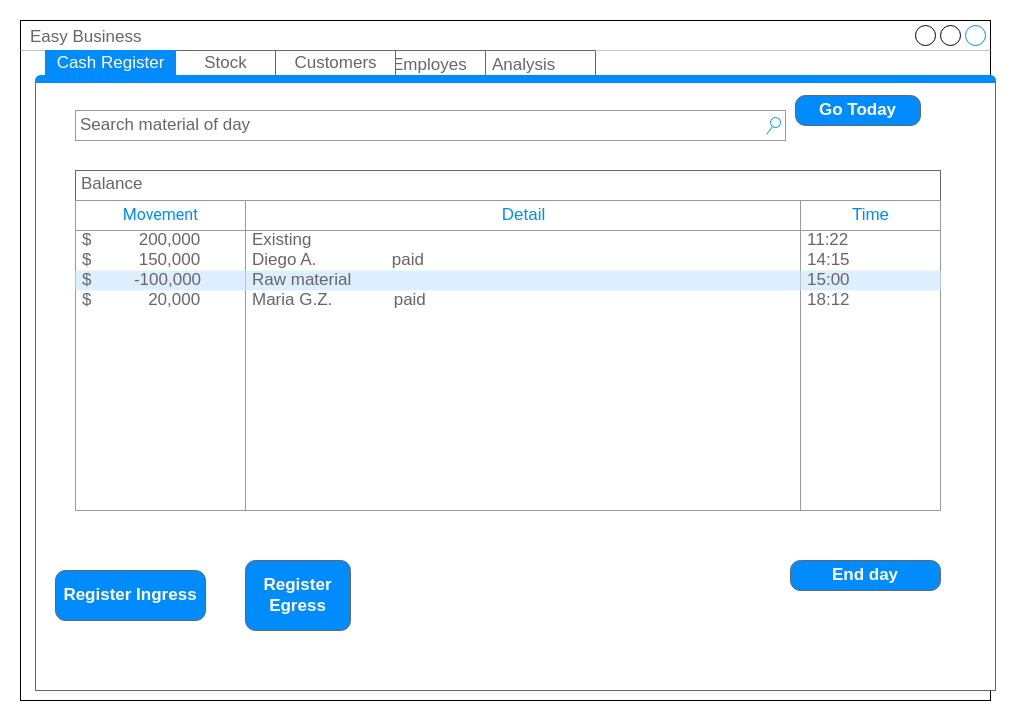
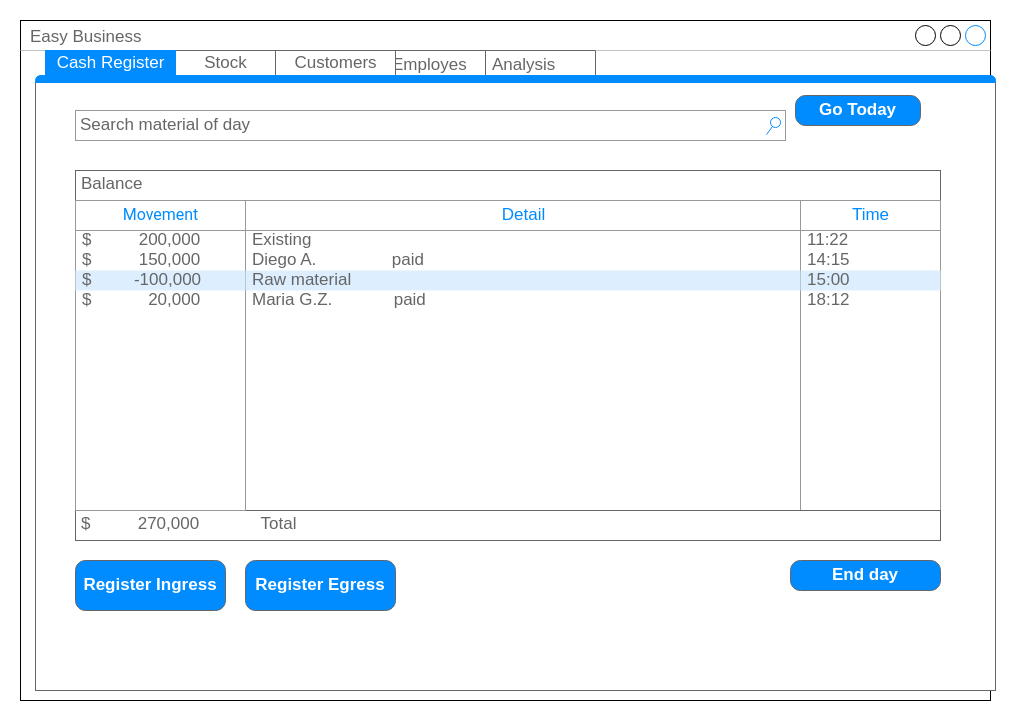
  <mxCell id="0" />
  <mxCell id="1" parent="0" />
  <mxCell id="2" value="Easy Business" style="strokeWidth=1;shadow=0;dashed=0;align=center;html=1;shape=mxgraph.mockup.containers.window;align=left;verticalAlign=top;spacingLeft=8;strokeColor2=#008cff;strokeColor3=#c4c4c4;fontColor=#666666;mainText=;fontSize=17;labelBackgroundColor=none;" vertex="1" parent="1"><mxGeometry x="20" y="20" width="970" height="680" as="geometry" /></mxCell>
  <mxCell id="3" value="Analysis" style="strokeWidth=1;shadow=0;dashed=0;align=center;html=1;shape=mxgraph.mockup.forms.uRect;fontSize=17;fontColor=#666666;align=left;spacingLeft=5;strokeColor=#666666;fillColor=#FFFFFF;" vertex="1" parent="1"><mxGeometry x="485" y="50" width="110" height="30" as="geometry" /></mxCell>
  <mxCell id="4" value="Employes" style="strokeWidth=1;shadow=0;dashed=0;align=center;html=1;shape=mxgraph.mockup.forms.uRect;fontSize=17;fontColor=#666666;align=left;spacingLeft=5;strokeColor=#666666;fillColor=#FFFFFF;" vertex="1" parent="1"><mxGeometry x="385" y="50" width="100" height="30" as="geometry" /></mxCell>
  <mxCell id="5" value="" style="strokeWidth=1;shadow=0;dashed=0;align=center;html=1;shape=mxgraph.mockup.containers.marginRect2;rectMarginTop=32;strokeColor=#666666;gradientColor=none;" vertex="1" parent="1"><mxGeometry x="35" y="50" width="960" height="640" as="geometry" /></mxCell>
  <mxCell id="6" value="Stock" style="strokeColor=inherit;fillColor=inherit;gradientColor=inherit;strokeWidth=1;shadow=0;dashed=0;align=center;html=1;shape=mxgraph.mockup.containers.rrect;rSize=0;fontSize=17;fontColor=#666666;gradientColor=none;" vertex="1" parent="5"><mxGeometry width="100" height="25" relative="1" as="geometry"><mxPoint x="140" as="offset" /></mxGeometry></mxCell>
  <mxCell id="7" value="Cash Register" style="strokeWidth=1;shadow=0;dashed=0;align=center;html=1;shape=mxgraph.mockup.containers.rrect;rSize=0;fontSize=17;fontColor=#ffffff;strokeColor=#008cff;fillColor=#008cff;" vertex="1" parent="5"><mxGeometry width="130" height="25" relative="1" as="geometry"><mxPoint x="10" as="offset" /></mxGeometry></mxCell>
  <mxCell id="8" value="Customers" style="strokeColor=inherit;fillColor=inherit;gradientColor=inherit;strokeWidth=1;shadow=0;dashed=0;align=center;html=1;shape=mxgraph.mockup.containers.rrect;rSize=0;fontSize=17;fontColor=#666666;gradientColor=none;" vertex="1" parent="5"><mxGeometry width="120" height="25" relative="1" as="geometry"><mxPoint x="240" as="offset" /></mxGeometry></mxCell>
  <mxCell id="9" value="" style="strokeWidth=1;shadow=0;dashed=0;align=center;html=1;shape=mxgraph.mockup.containers.topButton;rSize=5;strokeColor=#008cff;fillColor=#008cff;gradientColor=none;resizeWidth=1;movable=0;deletable=1;" vertex="1" parent="5"><mxGeometry width="960" height="7" relative="1" as="geometry"><mxPoint y="25" as="offset" /></mxGeometry></mxCell>
  <mxCell id="10" value="Balance" style="strokeWidth=1;shadow=0;dashed=0;align=center;html=1;shape=mxgraph.mockup.text.textBox;fontColor=#666666;align=left;fontSize=17;spacingLeft=4;spacingTop=-3;strokeColor=#666666;mainText=;fillColor=#FFFFFF;" vertex="1" parent="5"><mxGeometry x="40" y="120" width="865" height="30" as="geometry" /></mxCell>
  <mxCell id="11" value="" style="strokeWidth=1;shadow=0;dashed=0;align=center;html=1;shape=mxgraph.mockup.forms.rrect;rSize=0;strokeColor=#999999;fillColor=#ffffff;" vertex="1" parent="5"><mxGeometry x="210" y="150" width="555" height="310" as="geometry" /></mxCell>
  <mxCell id="12" value="Detail" style="strokeWidth=1;shadow=0;dashed=0;align=center;html=1;shape=mxgraph.mockup.forms.rrect;rSize=0;strokeColor=#999999;fontColor=#008cff;fontSize=17;fillColor=#ffffff;resizeWidth=1;" vertex="1" parent="11"><mxGeometry width="555.0" height="30" relative="1" as="geometry" /></mxCell>
  <mxCell id="13" value="Existing" style="strokeWidth=1;shadow=0;dashed=0;align=center;html=1;shape=mxgraph.mockup.forms.anchor;fontSize=17;fontColor=#666666;align=left;spacingLeft=5;resizeWidth=1;" vertex="1" parent="11"><mxGeometry width="555.0" height="20" relative="1" as="geometry"><mxPoint y="30" as="offset" /></mxGeometry></mxCell>
  <mxCell id="14" value="Diego A.&amp;nbsp; &amp;nbsp; &amp;nbsp; &amp;nbsp; &amp;nbsp; &amp;nbsp; &amp;nbsp; &amp;nbsp; paid" style="strokeWidth=1;shadow=0;dashed=0;align=center;html=1;shape=mxgraph.mockup.forms.anchor;fontSize=17;fontColor=#666666;align=left;spacingLeft=5;resizeWidth=1;" vertex="1" parent="11"><mxGeometry width="555.0" height="20" relative="1" as="geometry"><mxPoint y="50" as="offset" /></mxGeometry></mxCell>
  <mxCell id="15" value="Raw material" style="strokeWidth=1;shadow=0;dashed=0;align=center;html=1;shape=mxgraph.mockup.forms.rrect;rSize=0;fontSize=17;fontColor=#666666;align=left;spacingLeft=5;fillColor=#ddeeff;strokeColor=none;resizeWidth=1;" vertex="1" parent="11"><mxGeometry width="555.0" height="20" relative="1" as="geometry"><mxPoint y="70" as="offset" /></mxGeometry></mxCell>
  <mxCell id="16" value="Maria G.Z.&amp;nbsp; &amp;nbsp; &amp;nbsp; &amp;nbsp; &amp;nbsp; &amp;nbsp; &amp;nbsp;paid" style="strokeWidth=1;shadow=0;dashed=0;align=center;html=1;shape=mxgraph.mockup.forms.anchor;fontSize=17;fontColor=#666666;align=left;spacingLeft=5;resizeWidth=1;" vertex="1" parent="11"><mxGeometry width="555.0" height="20" relative="1" as="geometry"><mxPoint y="90" as="offset" /></mxGeometry></mxCell>
  <mxCell id="17" value="" style="strokeWidth=1;shadow=0;dashed=0;align=center;html=1;shape=mxgraph.mockup.forms.rrect;rSize=0;strokeColor=#999999;fillColor=#ffffff;" vertex="1" parent="5"><mxGeometry x="765" y="150" width="140" height="310" as="geometry" /></mxCell>
  <mxCell id="18" value="Time" style="strokeWidth=1;shadow=0;dashed=0;align=center;html=1;shape=mxgraph.mockup.forms.rrect;rSize=0;strokeColor=#999999;fontColor=#008cff;fontSize=17;fillColor=#ffffff;resizeWidth=1;" vertex="1" parent="17"><mxGeometry width="140" height="30" relative="1" as="geometry" /></mxCell>
  <mxCell id="19" value="11:22" style="strokeWidth=1;shadow=0;dashed=0;align=center;html=1;shape=mxgraph.mockup.forms.anchor;fontSize=17;fontColor=#666666;align=left;spacingLeft=5;resizeWidth=1;" vertex="1" parent="17"><mxGeometry width="140" height="20" relative="1" as="geometry"><mxPoint y="30" as="offset" /></mxGeometry></mxCell>
  <mxCell id="20" value="14:15" style="strokeWidth=1;shadow=0;dashed=0;align=center;html=1;shape=mxgraph.mockup.forms.anchor;fontSize=17;fontColor=#666666;align=left;spacingLeft=5;resizeWidth=1;" vertex="1" parent="17"><mxGeometry width="140" height="20" relative="1" as="geometry"><mxPoint y="50" as="offset" /></mxGeometry></mxCell>
  <mxCell id="21" value="15:00" style="strokeWidth=1;shadow=0;dashed=0;align=center;html=1;shape=mxgraph.mockup.forms.rrect;rSize=0;fontSize=17;fontColor=#666666;align=left;spacingLeft=5;fillColor=#ddeeff;strokeColor=none;resizeWidth=1;" vertex="1" parent="17"><mxGeometry width="140" height="20" relative="1" as="geometry"><mxPoint y="70" as="offset" /></mxGeometry></mxCell>
  <mxCell id="22" value="18:12" style="strokeWidth=1;shadow=0;dashed=0;align=center;html=1;shape=mxgraph.mockup.forms.anchor;fontSize=17;fontColor=#666666;align=left;spacingLeft=5;resizeWidth=1;" vertex="1" parent="17"><mxGeometry width="140" height="20" relative="1" as="geometry"><mxPoint y="90" as="offset" /></mxGeometry></mxCell>
+ <mxCell id="23" value="$&amp;nbsp; &amp;nbsp; &amp;nbsp; &amp;nbsp; &amp;nbsp; 270,000&amp;nbsp; &amp;nbsp; &amp;nbsp; &amp;nbsp; &amp;nbsp; &amp;nbsp; &amp;nbsp;Total" style="strokeWidth=1;shadow=0;dashed=0;align=center;html=1;shape=mxgraph.mockup.text.textBox;fontColor=#666666;align=left;fontSize=17;spacingLeft=4;spacingTop=-3;strokeColor=#666666;mainText=;fillColor=#FFFFFF;" vertex="1" parent="5"><mxGeometry x="40" y="460" width="865" height="30" as="geometry" /></mxCell>
  <mxCell id="24" value="Search material of day" style="strokeWidth=1;shadow=0;dashed=0;align=center;html=1;shape=mxgraph.mockup.forms.searchBox;strokeColor=#999999;mainText=;strokeColor2=#008cff;fontColor=#666666;fontSize=17;align=left;spacingLeft=3;fillColor=#FFFFFF;" vertex="1" parent="5"><mxGeometry x="40" y="60" width="710" height="30" as="geometry" /></mxCell>
- <mxCell id="25" value="Register Ingress" style="strokeWidth=1;shadow=0;dashed=0;align=center;html=1;shape=mxgraph.mockup.buttons.button;strokeColor=#666666;fontColor=#ffffff;mainText=;buttonStyle=round;fontSize=17;fontStyle=1;fillColor=#008cff;whiteSpace=wrap;" vertex="1" parent="5"><mxGeometry x="20" y="520" width="150" height="50" as="geometry" /></mxCell>
- <mxCell id="26" value="Register Egress" style="strokeWidth=1;shadow=0;dashed=0;align=center;html=1;shape=mxgraph.mockup.buttons.button;strokeColor=#666666;fontColor=#ffffff;mainText=;buttonStyle=round;fontSize=17;fontStyle=1;fillColor=#008cff;whiteSpace=wrap;" vertex="1" parent="5"><mxGeometry x="210" y="510" width="105" height="70" as="geometry" /></mxCell>
+ <mxCell id="25" value="Register Ingress" style="strokeWidth=1;shadow=0;dashed=0;align=center;html=1;shape=mxgraph.mockup.buttons.button;strokeColor=#666666;fontColor=#ffffff;mainText=;buttonStyle=round;fontSize=17;fontStyle=1;fillColor=#008cff;whiteSpace=wrap;" vertex="1" parent="5"><mxGeometry x="40" y="510" width="150" height="50" as="geometry" /></mxCell>
+ <mxCell id="26" value="Register Egress" style="strokeWidth=1;shadow=0;dashed=0;align=center;html=1;shape=mxgraph.mockup.buttons.button;strokeColor=#666666;fontColor=#ffffff;mainText=;buttonStyle=round;fontSize=17;fontStyle=1;fillColor=#008cff;whiteSpace=wrap;" vertex="1" parent="5"><mxGeometry x="210" y="510" width="150" height="50" as="geometry" /></mxCell>
  <mxCell id="27" value="" style="strokeWidth=1;shadow=0;dashed=0;align=center;html=1;shape=mxgraph.mockup.forms.rrect;rSize=0;strokeColor=#999999;fillColor=#ffffff;" vertex="1" parent="5"><mxGeometry x="40" y="150" width="170" height="310" as="geometry" /></mxCell>
  <mxCell id="28" value="&lt;span style=&quot;font-family: &amp;#34;roboto&amp;#34; , &amp;#34;arial&amp;#34; , sans-serif ; font-size: 16px&quot;&gt;Movement&lt;/span&gt;" style="strokeWidth=1;shadow=0;dashed=0;align=center;html=1;shape=mxgraph.mockup.forms.rrect;rSize=0;strokeColor=#999999;fontColor=#008cff;fontSize=17;fillColor=#ffffff;resizeWidth=1;" vertex="1" parent="27"><mxGeometry width="170.0" height="30" relative="1" as="geometry" /></mxCell>
  <mxCell id="29" value="$&amp;nbsp; &amp;nbsp; &amp;nbsp; &amp;nbsp; &amp;nbsp; 200,000" style="strokeWidth=1;shadow=0;dashed=0;align=center;html=1;shape=mxgraph.mockup.forms.anchor;fontSize=17;fontColor=#666666;align=left;spacingLeft=5;resizeWidth=1;" vertex="1" parent="27"><mxGeometry width="170.0" height="20" relative="1" as="geometry"><mxPoint y="30" as="offset" /></mxGeometry></mxCell>
  <mxCell id="30" value="$&amp;nbsp; &amp;nbsp; &amp;nbsp; &amp;nbsp; &amp;nbsp; 150,000" style="strokeWidth=1;shadow=0;dashed=0;align=center;html=1;shape=mxgraph.mockup.forms.anchor;fontSize=17;fontColor=#666666;align=left;spacingLeft=5;resizeWidth=1;" vertex="1" parent="27"><mxGeometry width="170.0" height="20" relative="1" as="geometry"><mxPoint y="50" as="offset" /></mxGeometry></mxCell>
  <mxCell id="31" value="$&amp;nbsp; &amp;nbsp; &amp;nbsp; &amp;nbsp; &amp;nbsp;-100,000" style="strokeWidth=1;shadow=0;dashed=0;align=center;html=1;shape=mxgraph.mockup.forms.rrect;rSize=0;fontSize=17;fontColor=#666666;align=left;spacingLeft=5;fillColor=#ddeeff;strokeColor=none;resizeWidth=1;" vertex="1" parent="27"><mxGeometry width="170.0" height="20" relative="1" as="geometry"><mxPoint y="70" as="offset" /></mxGeometry></mxCell>
  <mxCell id="32" value="$&amp;nbsp; &amp;nbsp; &amp;nbsp; &amp;nbsp; &amp;nbsp; &amp;nbsp; 20,000" style="strokeWidth=1;shadow=0;dashed=0;align=center;html=1;shape=mxgraph.mockup.forms.anchor;fontSize=17;fontColor=#666666;align=left;spacingLeft=5;resizeWidth=1;" vertex="1" parent="27"><mxGeometry width="170.0" height="20" relative="1" as="geometry"><mxPoint y="90" as="offset" /></mxGeometry></mxCell>
  <mxCell id="33" value="End day" style="strokeWidth=1;shadow=0;dashed=0;align=center;html=1;shape=mxgraph.mockup.buttons.button;strokeColor=#666666;fontColor=#ffffff;mainText=;buttonStyle=round;fontSize=17;fontStyle=1;fillColor=#008cff;whiteSpace=wrap;" vertex="1" parent="5"><mxGeometry x="755" y="510" width="150" height="30" as="geometry" /></mxCell>
  <mxCell id="34" value="Go Today" style="strokeWidth=1;shadow=0;dashed=0;align=center;html=1;shape=mxgraph.mockup.buttons.button;strokeColor=#666666;fontColor=#ffffff;mainText=;buttonStyle=round;fontSize=17;fontStyle=1;fillColor=#008cff;whiteSpace=wrap;" vertex="1" parent="5"><mxGeometry x="760" y="45" width="125" height="30" as="geometry" /></mxCell>
